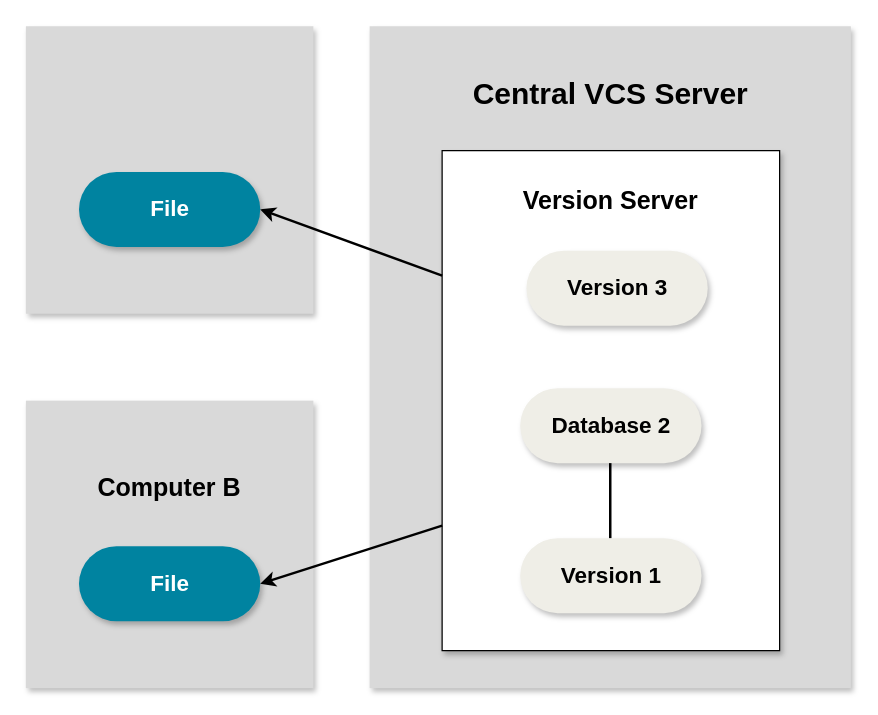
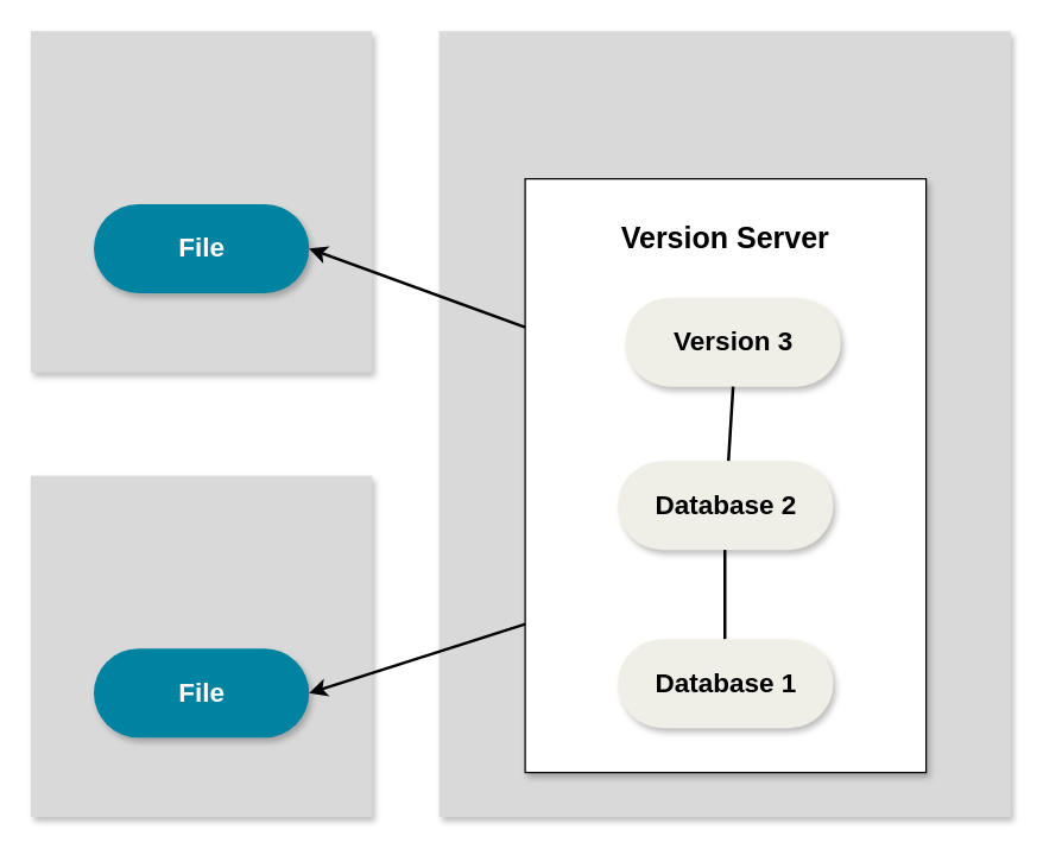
  <mxCell id="0" />
  <mxCell id="1" parent="0" />
  <mxCell id="2" value="" style="rounded=0;whiteSpace=wrap;html=1;fillColor=#D9D9D9;strokeColor=none;shadow=1;" parent="1" vertex="1"><mxGeometry x="295" y="20.5" width="385" height="529.5" as="geometry" /></mxCell>
- <mxCell id="3" value="&lt;font style=&quot;font-size: 24px;&quot;&gt;&lt;b&gt;Central VCS Server&lt;/b&gt;&lt;/font&gt;" style="text;html=1;strokeColor=none;fillColor=none;align=center;verticalAlign=middle;whiteSpace=wrap;rounded=0;shadow=1;" parent="1" vertex="1"><mxGeometry x="373" y="60" width="230" height="30" as="geometry" /></mxCell>
  <mxCell id="4" value="" style="rounded=0;whiteSpace=wrap;html=1;shadow=1;" parent="1" vertex="1"><mxGeometry x="353" y="120" width="270" height="400" as="geometry" /></mxCell>
  <mxCell id="5" value="&lt;font size=&quot;1&quot; style=&quot;&quot;&gt;&lt;b style=&quot;font-size: 20px;&quot;&gt;Version Server&lt;/b&gt;&lt;/font&gt;" style="text;html=1;strokeColor=none;fillColor=none;align=center;verticalAlign=middle;whiteSpace=wrap;rounded=0;shadow=1;" parent="1" vertex="1"><mxGeometry x="373" y="143.5" width="230" height="30" as="geometry" /></mxCell>
  <mxCell id="6" value="&lt;font style=&quot;font-size: 18px;&quot;&gt;&lt;b&gt;Version 3&lt;/b&gt;&lt;/font&gt;" style="rounded=1;whiteSpace=wrap;html=1;strokeColor=none;fillColor=#efeee7;arcSize=50;shadow=1;" parent="1" vertex="1"><mxGeometry x="420.5" y="200" width="145" height="60" as="geometry" /></mxCell>
  <mxCell id="7" value="&lt;font style=&quot;font-size: 18px;&quot;&gt;&lt;b&gt;Database 2&lt;/b&gt;&lt;/font&gt;" style="rounded=1;whiteSpace=wrap;html=1;strokeColor=none;fillColor=#efeee7;arcSize=50;shadow=1;" parent="1" vertex="1"><mxGeometry x="415.5" y="310" width="145" height="60" as="geometry" /></mxCell>
- <mxCell id="8" value="&lt;font style=&quot;font-size: 18px;&quot;&gt;&lt;b&gt;Version 1&lt;/b&gt;&lt;/font&gt;" style="rounded=1;whiteSpace=wrap;html=1;strokeColor=none;fillColor=#efeee7;arcSize=50;shadow=1;" parent="1" vertex="1"><mxGeometry x="415.5" y="430" width="145" height="60" as="geometry" /></mxCell>
+ <mxCell id="8" value="&lt;font style=&quot;font-size: 18px;&quot;&gt;&lt;b&gt;Database 1&lt;/b&gt;&lt;/font&gt;" style="rounded=1;whiteSpace=wrap;html=1;strokeColor=none;fillColor=#efeee7;arcSize=50;shadow=1;" parent="1" vertex="1"><mxGeometry x="415.5" y="430" width="145" height="60" as="geometry" /></mxCell>
+ <mxCell id="9" value="" style="endArrow=none;html=1;rounded=0;entryX=0.5;entryY=1;entryDx=0;entryDy=0;strokeWidth=2;" parent="1" source="7" target="6" edge="1"><mxGeometry width="50" height="50" relative="1" as="geometry"><mxPoint x="313" y="280" as="sourcePoint" /><mxPoint x="363" y="230" as="targetPoint" /></mxGeometry></mxCell>
  <mxCell id="10" value="" style="endArrow=none;html=1;rounded=0;entryX=0.5;entryY=1;entryDx=0;entryDy=0;strokeWidth=2;" parent="1" edge="1"><mxGeometry width="50" height="50" relative="1" as="geometry"><mxPoint x="487.5" y="430" as="sourcePoint" /><mxPoint x="487.5" y="370" as="targetPoint" /></mxGeometry></mxCell>
  <mxCell id="11" value="" style="whiteSpace=wrap;html=1;aspect=fixed;fillColor=#d9d9d9;strokeColor=none;shadow=1;rounded=0;glass=0;" parent="1" vertex="1"><mxGeometry y="20.5" width="230" height="230" as="geometry" x="20" /></mxCell>
  <mxCell id="12" value="&lt;font color=&quot;#ffffff&quot; style=&quot;font-size: 18px;&quot;&gt;&lt;b&gt;File&lt;/b&gt;&lt;/font&gt;" style="rounded=1;whiteSpace=wrap;html=1;strokeColor=none;fillColor=#0083a0;arcSize=50;shadow=1;" parent="1" vertex="1"><mxGeometry x="62.5" y="137" width="145" height="60" as="geometry" /></mxCell>
  <mxCell id="13" value="" style="whiteSpace=wrap;html=1;aspect=fixed;fillColor=#d9d9d9;strokeColor=none;shadow=1;rounded=0;glass=0;" parent="1" vertex="1"><mxGeometry y="320" width="230" height="230" as="geometry" x="20" /></mxCell>
  <mxCell id="14" value="&lt;font color=&quot;#ffffff&quot; style=&quot;font-size: 18px;&quot;&gt;&lt;b&gt;File&lt;/b&gt;&lt;/font&gt;" style="rounded=1;whiteSpace=wrap;html=1;strokeColor=none;fillColor=#0083a0;arcSize=50;shadow=1;" parent="1" vertex="1"><mxGeometry x="62.5" y="436.5" width="145" height="60" as="geometry" /></mxCell>
- <mxCell id="15" value="&lt;font size=&quot;1&quot; style=&quot;&quot;&gt;&lt;b style=&quot;font-size: 20px;&quot;&gt;Computer B&lt;/b&gt;&lt;/font&gt;" style="text;html=1;strokeColor=none;fillColor=none;align=center;verticalAlign=middle;whiteSpace=wrap;rounded=0;shadow=1;" parent="1" vertex="1"><mxGeometry y="373.5" width="230" height="30" as="geometry" x="20" /></mxCell>
  <mxCell id="16" style="rounded=0;orthogonalLoop=1;jettySize=auto;html=1;exitX=0;exitY=0.25;exitDx=0;exitDy=0;entryX=1;entryY=0.5;entryDx=0;entryDy=0;strokeWidth=2;" parent="1" source="4" target="12" edge="1"><mxGeometry relative="1" as="geometry" /></mxCell>
  <mxCell id="17" style="rounded=0;orthogonalLoop=1;jettySize=auto;html=1;exitX=0;exitY=0.75;exitDx=0;exitDy=0;entryX=1;entryY=0.5;entryDx=0;entryDy=0;strokeWidth=2;" parent="1" source="4" target="14" edge="1"><mxGeometry relative="1" as="geometry" /></mxCell>
